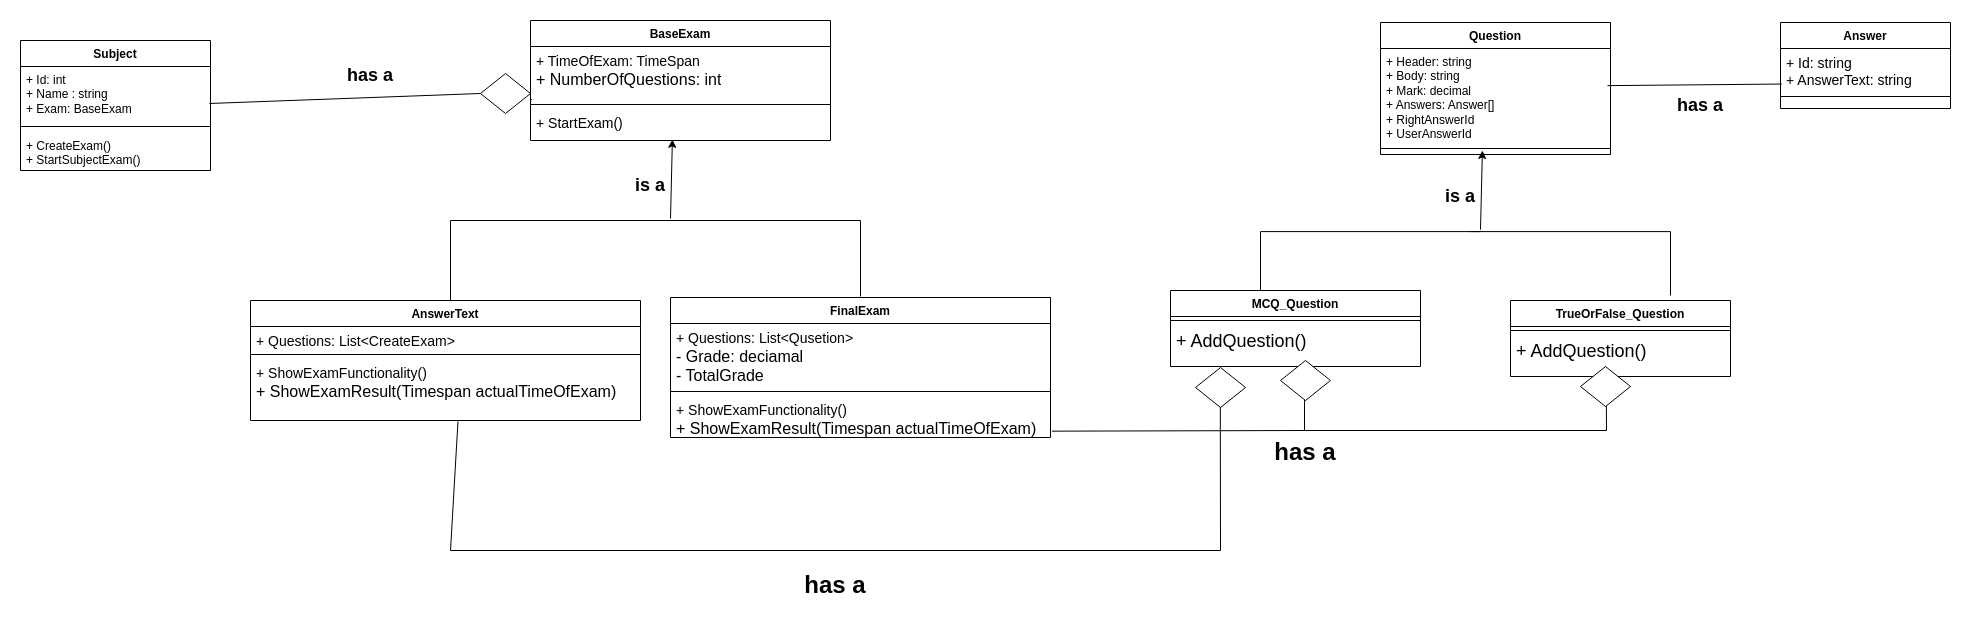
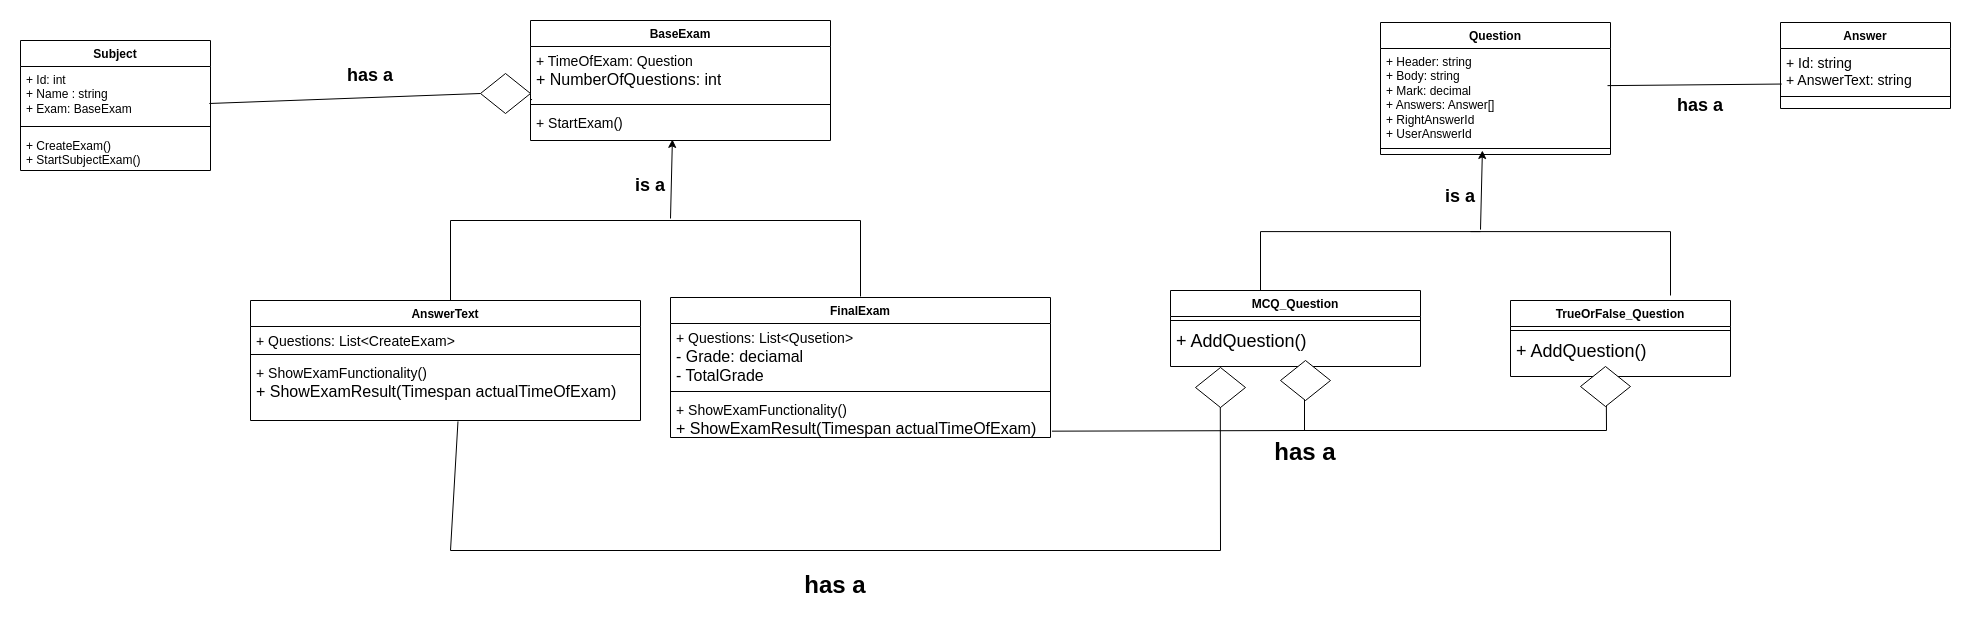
  <mxCell id="0" />
  <mxCell id="1" parent="0" />
  <mxCell id="2" value="BaseExam" style="swimlane;fontStyle=1;align=center;verticalAlign=top;childLayout=stackLayout;horizontal=1;startSize=26;horizontalStack=0;resizeParent=1;resizeParentMax=0;resizeLast=0;collapsible=1;marginBottom=0;whiteSpace=wrap;html=1;" vertex="1" parent="1"><mxGeometry x="530" y="20" width="300" height="120" as="geometry" /></mxCell>
- <mxCell id="3" value="&lt;font style=&quot;font-size: 14px;&quot;&gt;+ TimeOfExam: TimeSpan&lt;/font&gt;&lt;div&gt;&lt;font size=&quot;3&quot;&gt;+ NumberOfQuestions: int&lt;/font&gt;&lt;/div&gt;&lt;div&gt;&lt;br&gt;&lt;/div&gt;" style="text;strokeColor=none;fillColor=none;align=left;verticalAlign=top;spacingLeft=4;spacingRight=4;overflow=hidden;rotatable=0;points=[[0,0.5],[1,0.5]];portConstraint=eastwest;whiteSpace=wrap;html=1;" vertex="1" parent="2"><mxGeometry y="26" width="300" height="54" as="geometry" /></mxCell>
+ <mxCell id="3" value="&lt;font style=&quot;font-size: 14px;&quot;&gt;+ TimeOfExam: Question&lt;/font&gt;&lt;div&gt;&lt;font size=&quot;3&quot;&gt;+ NumberOfQuestions: int&lt;/font&gt;&lt;/div&gt;&lt;div&gt;&lt;br&gt;&lt;/div&gt;" style="text;strokeColor=none;fillColor=none;align=left;verticalAlign=top;spacingLeft=4;spacingRight=4;overflow=hidden;rotatable=0;points=[[0,0.5],[1,0.5]];portConstraint=eastwest;whiteSpace=wrap;html=1;" vertex="1" parent="2"><mxGeometry y="26" width="300" height="54" as="geometry" /></mxCell>
  <mxCell id="4" value="" style="line;strokeWidth=1;fillColor=none;align=left;verticalAlign=middle;spacingTop=-1;spacingLeft=3;spacingRight=3;rotatable=0;labelPosition=right;points=[];portConstraint=eastwest;strokeColor=inherit;" vertex="1" parent="2"><mxGeometry y="80" width="300" height="8" as="geometry" /></mxCell>
  <mxCell id="5" value="&lt;font style=&quot;font-size: 14px;&quot;&gt;+&amp;nbsp;&lt;span style=&quot;background-color: transparent; color: light-dark(rgb(0, 0, 0), rgb(255, 255, 255));&quot;&gt;StartExam()&lt;/span&gt;&lt;span style=&quot;background-color: transparent; color: light-dark(rgb(0, 0, 0), rgb(255, 255, 255));&quot;&gt;&amp;nbsp;&lt;/span&gt;&lt;/font&gt;" style="text;strokeColor=none;fillColor=none;align=left;verticalAlign=top;spacingLeft=4;spacingRight=4;overflow=hidden;rotatable=0;points=[[0,0.5],[1,0.5]];portConstraint=eastwest;whiteSpace=wrap;html=1;" vertex="1" parent="2"><mxGeometry y="88" width="300" height="32" as="geometry" /></mxCell>
  <mxCell id="6" value="Question" style="swimlane;fontStyle=1;align=center;verticalAlign=top;childLayout=stackLayout;horizontal=1;startSize=26;horizontalStack=0;resizeParent=1;resizeParentMax=0;resizeLast=0;collapsible=1;marginBottom=0;whiteSpace=wrap;html=1;" vertex="1" parent="1"><mxGeometry x="1380" y="22" width="230" height="132" as="geometry" /></mxCell>
  <mxCell id="7" value="+ Header: string&lt;div&gt;+ Body: string&lt;/div&gt;&lt;div&gt;+ Mark: decimal&lt;/div&gt;&lt;div&gt;+ Answers: Answer[]&lt;/div&gt;&lt;div&gt;+ RightAnswerId&lt;/div&gt;&lt;div&gt;+&amp;nbsp;UserAnswerId&lt;br&gt;&lt;div&gt;&lt;br&gt;&lt;/div&gt;&lt;/div&gt;" style="text;strokeColor=none;fillColor=none;align=left;verticalAlign=top;spacingLeft=4;spacingRight=4;overflow=hidden;rotatable=0;points=[[0,0.5],[1,0.5]];portConstraint=eastwest;whiteSpace=wrap;html=1;" vertex="1" parent="6"><mxGeometry y="26" width="230" height="94" as="geometry" /></mxCell>
  <mxCell id="8" value="" style="line;strokeWidth=1;fillColor=none;align=left;verticalAlign=middle;spacingTop=-1;spacingLeft=3;spacingRight=3;rotatable=0;labelPosition=right;points=[];portConstraint=eastwest;strokeColor=inherit;" vertex="1" parent="6"><mxGeometry y="120" width="230" height="12" as="geometry" /></mxCell>
  <mxCell id="9" value="AnswerText" style="swimlane;fontStyle=1;align=center;verticalAlign=top;childLayout=stackLayout;horizontal=1;startSize=26;horizontalStack=0;resizeParent=1;resizeParentMax=0;resizeLast=0;collapsible=1;marginBottom=0;whiteSpace=wrap;html=1;" vertex="1" parent="1"><mxGeometry x="250" y="300" width="390" height="120" as="geometry" /></mxCell>
  <mxCell id="10" value="&lt;div style=&quot;forced-color-adjust: none; box-shadow: none !important;&quot;&gt;&lt;div&gt;&lt;font style=&quot;font-size: 14px;&quot;&gt;+ Questions: List&amp;lt;CreateExam&amp;gt;&lt;/font&gt;&lt;/div&gt;&lt;div&gt;&lt;br&gt;&lt;/div&gt;&lt;/div&gt;" style="text;strokeColor=none;fillColor=none;align=left;verticalAlign=top;spacingLeft=4;spacingRight=4;overflow=hidden;rotatable=0;points=[[0,0.5],[1,0.5]];portConstraint=eastwest;whiteSpace=wrap;html=1;" vertex="1" parent="9"><mxGeometry y="26" width="390" height="24" as="geometry" /></mxCell>
  <mxCell id="11" value="" style="line;strokeWidth=1;fillColor=none;align=left;verticalAlign=middle;spacingTop=-1;spacingLeft=3;spacingRight=3;rotatable=0;labelPosition=right;points=[];portConstraint=eastwest;strokeColor=inherit;" vertex="1" parent="9"><mxGeometry y="50" width="390" height="8" as="geometry" /></mxCell>
  <mxCell id="12" value="&lt;font style=&quot;font-size: 14px;&quot;&gt;+ ShowExamFunctionality()&lt;/font&gt;&lt;div&gt;&lt;span style=&quot;background-color: transparent; color: light-dark(rgb(0, 0, 0), rgb(255, 255, 255));&quot;&gt;&lt;font size=&quot;3&quot;&gt;+ ShowExamResult(Timespan actualTimeOfExam)&lt;/font&gt;&lt;/span&gt;&lt;/div&gt;&lt;div&gt;&lt;font size=&quot;3&quot;&gt;&amp;nbsp;&lt;/font&gt;&lt;/div&gt;" style="text;strokeColor=none;fillColor=none;align=left;verticalAlign=top;spacingLeft=4;spacingRight=4;overflow=hidden;rotatable=0;points=[[0,0.5],[1,0.5]];portConstraint=eastwest;whiteSpace=wrap;html=1;" vertex="1" parent="9"><mxGeometry y="58" width="390" height="62" as="geometry" /></mxCell>
  <mxCell id="13" value="FinalExam" style="swimlane;fontStyle=1;align=center;verticalAlign=top;childLayout=stackLayout;horizontal=1;startSize=26;horizontalStack=0;resizeParent=1;resizeParentMax=0;resizeLast=0;collapsible=1;marginBottom=0;whiteSpace=wrap;html=1;" vertex="1" parent="1"><mxGeometry x="670" y="297" width="380" height="140" as="geometry" /></mxCell>
  <mxCell id="14" value="&lt;div&gt;&lt;div&gt;&lt;font style=&quot;font-size: 14px;&quot;&gt;+ Questions: List&amp;lt;Qusetion&amp;gt;&lt;/font&gt;&lt;/div&gt;&lt;/div&gt;&lt;div&gt;&lt;font size=&quot;3&quot;&gt;- Grade: deciamal&lt;/font&gt;&lt;/div&gt;&lt;div&gt;&lt;font size=&quot;3&quot;&gt;- TotalGrade&lt;/font&gt;&lt;/div&gt;" style="text;strokeColor=none;fillColor=none;align=left;verticalAlign=top;spacingLeft=4;spacingRight=4;overflow=hidden;rotatable=0;points=[[0,0.5],[1,0.5]];portConstraint=eastwest;whiteSpace=wrap;html=1;" vertex="1" parent="13"><mxGeometry y="26" width="380" height="64" as="geometry" /></mxCell>
  <mxCell id="15" value="" style="line;strokeWidth=1;fillColor=none;align=left;verticalAlign=middle;spacingTop=-1;spacingLeft=3;spacingRight=3;rotatable=0;labelPosition=right;points=[];portConstraint=eastwest;strokeColor=inherit;" vertex="1" parent="13"><mxGeometry y="90" width="380" height="8" as="geometry" /></mxCell>
  <mxCell id="16" value="&lt;font style=&quot;font-size: 14px;&quot;&gt;+ ShowExamFunctionality()&lt;/font&gt;&lt;div&gt;&lt;span style=&quot;background-color: transparent; color: light-dark(rgb(0, 0, 0), rgb(255, 255, 255));&quot;&gt;&lt;font size=&quot;3&quot;&gt;+ ShowExamResult(Timespan actualTimeOfExam)&lt;/font&gt;&lt;/span&gt;&lt;/div&gt;&lt;div&gt;&lt;font size=&quot;3&quot;&gt;&amp;nbsp;&lt;/font&gt;&lt;/div&gt;" style="text;strokeColor=none;fillColor=none;align=left;verticalAlign=top;spacingLeft=4;spacingRight=4;overflow=hidden;rotatable=0;points=[[0,0.5],[1,0.5]];portConstraint=eastwest;whiteSpace=wrap;html=1;" vertex="1" parent="13"><mxGeometry y="98" width="380" height="42" as="geometry" /></mxCell>
  <mxCell id="17" value="" style="endArrow=none;html=1;rounded=0;" edge="1" parent="1"><mxGeometry width="50" height="50" relative="1" as="geometry"><mxPoint x="450" y="300" as="sourcePoint" /><mxPoint x="670" y="220" as="targetPoint" /><Array as="points"><mxPoint x="450" y="220" /></Array></mxGeometry></mxCell>
  <mxCell id="18" value="" style="endArrow=none;html=1;rounded=0;" edge="1" parent="1"><mxGeometry width="50" height="50" relative="1" as="geometry"><mxPoint x="860" y="296" as="sourcePoint" /><mxPoint x="660" y="220" as="targetPoint" /><Array as="points"><mxPoint x="860" y="220" /></Array></mxGeometry></mxCell>
  <mxCell id="19" value="" style="endArrow=classic;html=1;rounded=0;entryX=0.473;entryY=1.028;entryDx=0;entryDy=0;entryPerimeter=0;" edge="1" parent="1"><mxGeometry width="50" height="50" relative="1" as="geometry"><mxPoint x="670" y="218" as="sourcePoint" /><mxPoint x="671.9" y="138.896" as="targetPoint" /></mxGeometry></mxCell>
  <mxCell id="20" value="Subject" style="swimlane;fontStyle=1;align=center;verticalAlign=top;childLayout=stackLayout;horizontal=1;startSize=26;horizontalStack=0;resizeParent=1;resizeParentMax=0;resizeLast=0;collapsible=1;marginBottom=0;whiteSpace=wrap;html=1;" vertex="1" parent="1"><mxGeometry x="20" y="40" width="190" height="130" as="geometry"><mxRectangle x="80" y="260" width="90" height="30" as="alternateBounds" /></mxGeometry></mxCell>
  <mxCell id="21" value="+ Id: int&lt;div&gt;+ Name : string&lt;/div&gt;&lt;div&gt;+ Exam: BaseExam&lt;/div&gt;&lt;div&gt;&lt;br&gt;&lt;/div&gt;" style="text;strokeColor=none;fillColor=none;align=left;verticalAlign=top;spacingLeft=4;spacingRight=4;overflow=hidden;rotatable=0;points=[[0,0.5],[1,0.5]];portConstraint=eastwest;whiteSpace=wrap;html=1;" vertex="1" parent="20"><mxGeometry y="26" width="190" height="54" as="geometry" /></mxCell>
  <mxCell id="22" value="" style="line;strokeWidth=1;fillColor=none;align=left;verticalAlign=middle;spacingTop=-1;spacingLeft=3;spacingRight=3;rotatable=0;labelPosition=right;points=[];portConstraint=eastwest;strokeColor=inherit;" vertex="1" parent="20"><mxGeometry y="80" width="190" height="12" as="geometry" /></mxCell>
  <mxCell id="23" value="+ CreateExam()&lt;div&gt;+ StartSubjectExam()&lt;/div&gt;" style="text;strokeColor=none;fillColor=none;align=left;verticalAlign=top;spacingLeft=4;spacingRight=4;overflow=hidden;rotatable=0;points=[[0,0.5],[1,0.5]];portConstraint=eastwest;whiteSpace=wrap;html=1;" vertex="1" parent="20"><mxGeometry y="92" width="190" height="38" as="geometry" /></mxCell>
  <mxCell id="24" value="&lt;b&gt;&lt;font style=&quot;font-size: 18px;&quot;&gt;is a&lt;/font&gt;&lt;/b&gt;" style="text;html=1;align=center;verticalAlign=middle;whiteSpace=wrap;rounded=0;" vertex="1" parent="1"><mxGeometry x="620" y="170" width="60" height="30" as="geometry" /></mxCell>
  <mxCell id="25" value="" style="endArrow=none;html=1;rounded=0;exitX=0.994;exitY=0.685;exitDx=0;exitDy=0;exitPerimeter=0;entryX=0.005;entryY=0.973;entryDx=0;entryDy=0;entryPerimeter=0;" edge="1" parent="1" source="43" target="3"><mxGeometry width="50" height="50" relative="1" as="geometry"><mxPoint x="330" y="330" as="sourcePoint" /><mxPoint x="380" y="280" as="targetPoint" /></mxGeometry></mxCell>
  <mxCell id="26" value="&lt;b&gt;&lt;font style=&quot;font-size: 18px;&quot;&gt;has a&lt;/font&gt;&lt;/b&gt;" style="text;html=1;align=center;verticalAlign=middle;whiteSpace=wrap;rounded=0;" vertex="1" parent="1"><mxGeometry x="340" y="60" width="60" height="30" as="geometry" /></mxCell>
  <mxCell id="27" value="MCQ_Question" style="swimlane;fontStyle=1;align=center;verticalAlign=top;childLayout=stackLayout;horizontal=1;startSize=26;horizontalStack=0;resizeParent=1;resizeParentMax=0;resizeLast=0;collapsible=1;marginBottom=0;whiteSpace=wrap;html=1;" vertex="1" parent="1"><mxGeometry x="1170" y="290" width="250" height="76" as="geometry" /></mxCell>
  <mxCell id="28" value="" style="line;strokeWidth=1;fillColor=none;align=left;verticalAlign=middle;spacingTop=-1;spacingLeft=3;spacingRight=3;rotatable=0;labelPosition=right;points=[];portConstraint=eastwest;strokeColor=inherit;" vertex="1" parent="27"><mxGeometry y="26" width="250" height="8" as="geometry" /></mxCell>
  <mxCell id="29" value="&lt;font style=&quot;font-size: 18px;&quot;&gt;+ AddQuestion()&lt;/font&gt;" style="text;strokeColor=none;fillColor=none;align=left;verticalAlign=top;spacingLeft=4;spacingRight=4;overflow=hidden;rotatable=0;points=[[0,0.5],[1,0.5]];portConstraint=eastwest;whiteSpace=wrap;html=1;" vertex="1" parent="27"><mxGeometry y="34" width="250" height="42" as="geometry" /></mxCell>
  <mxCell id="30" value="TrueOrFalse_Question" style="swimlane;fontStyle=1;align=center;verticalAlign=top;childLayout=stackLayout;horizontal=1;startSize=26;horizontalStack=0;resizeParent=1;resizeParentMax=0;resizeLast=0;collapsible=1;marginBottom=0;whiteSpace=wrap;html=1;" vertex="1" parent="1"><mxGeometry x="1510" y="300" width="220" height="76" as="geometry" /></mxCell>
  <mxCell id="31" value="" style="line;strokeWidth=1;fillColor=none;align=left;verticalAlign=middle;spacingTop=-1;spacingLeft=3;spacingRight=3;rotatable=0;labelPosition=right;points=[];portConstraint=eastwest;strokeColor=inherit;" vertex="1" parent="30"><mxGeometry y="26" width="220" height="8" as="geometry" /></mxCell>
  <mxCell id="32" value="&lt;font style=&quot;font-size: 18px;&quot;&gt;+ AddQuestion()&lt;/font&gt;" style="text;strokeColor=none;fillColor=none;align=left;verticalAlign=top;spacingLeft=4;spacingRight=4;overflow=hidden;rotatable=0;points=[[0,0.5],[1,0.5]];portConstraint=eastwest;whiteSpace=wrap;html=1;" vertex="1" parent="30"><mxGeometry y="34" width="220" height="42" as="geometry" /></mxCell>
  <mxCell id="33" value="" style="endArrow=none;html=1;rounded=0;" edge="1" parent="1"><mxGeometry width="50" height="50" relative="1" as="geometry"><mxPoint x="1260" y="290" as="sourcePoint" /><mxPoint x="1480" y="231.104" as="targetPoint" /><Array as="points"><mxPoint x="1260" y="231.104" /></Array></mxGeometry></mxCell>
  <mxCell id="34" value="" style="endArrow=none;html=1;rounded=0;" edge="1" parent="1"><mxGeometry width="50" height="50" relative="1" as="geometry"><mxPoint x="1670" y="295" as="sourcePoint" /><mxPoint x="1470" y="231.104" as="targetPoint" /><Array as="points"><mxPoint x="1670" y="231.104" /></Array></mxGeometry></mxCell>
  <mxCell id="35" value="" style="endArrow=classic;html=1;rounded=0;entryX=0.473;entryY=1.028;entryDx=0;entryDy=0;entryPerimeter=0;" edge="1" parent="1"><mxGeometry width="50" height="50" relative="1" as="geometry"><mxPoint x="1480" y="229.104" as="sourcePoint" /><mxPoint x="1481.9" y="150" as="targetPoint" /></mxGeometry></mxCell>
  <mxCell id="36" value="&lt;b&gt;&lt;font style=&quot;font-size: 18px;&quot;&gt;is a&lt;/font&gt;&lt;/b&gt;" style="text;html=1;align=center;verticalAlign=middle;whiteSpace=wrap;rounded=0;" vertex="1" parent="1"><mxGeometry x="1430" y="181.104" width="60" height="30" as="geometry" /></mxCell>
  <mxCell id="37" value="" style="endArrow=none;html=1;rounded=0;exitX=1.009;exitY=0.849;exitDx=0;exitDy=0;exitPerimeter=0;" edge="1" parent="1"><mxGeometry width="50" height="50" relative="1" as="geometry"><mxPoint x="1051.42" y="430.658" as="sourcePoint" /><mxPoint x="1304" y="366" as="targetPoint" /><Array as="points"><mxPoint x="1304" y="430" /></Array></mxGeometry></mxCell>
  <mxCell id="38" value="&lt;b&gt;&lt;font style=&quot;font-size: 24px;&quot;&gt;has a&lt;/font&gt;&lt;/b&gt;" style="text;html=1;align=center;verticalAlign=middle;whiteSpace=wrap;rounded=0;" vertex="1" parent="1"><mxGeometry x="1180" y="437" width="250" height="30" as="geometry" /></mxCell>
  <mxCell id="39" value="" style="endArrow=none;html=1;rounded=0;entryX=0.435;entryY=0.913;entryDx=0;entryDy=0;entryPerimeter=0;" edge="1" parent="1" target="32"><mxGeometry width="50" height="50" relative="1" as="geometry"><mxPoint x="1300" y="430" as="sourcePoint" /><mxPoint x="1620" y="380" as="targetPoint" /><Array as="points"><mxPoint x="1606" y="430" /></Array></mxGeometry></mxCell>
  <mxCell id="40" value="" style="rhombus;whiteSpace=wrap;html=1;" vertex="1" parent="1"><mxGeometry x="1280" y="360" width="50" height="40" as="geometry" /></mxCell>
  <mxCell id="41" value="" style="rhombus;whiteSpace=wrap;html=1;" vertex="1" parent="1"><mxGeometry x="1580" y="366" width="50" height="40" as="geometry" /></mxCell>
  <mxCell id="42" value="" style="endArrow=none;html=1;rounded=0;exitX=0.994;exitY=0.685;exitDx=0;exitDy=0;exitPerimeter=0;entryX=0;entryY=0.5;entryDx=0;entryDy=0;" edge="1" parent="1" source="21" target="43"><mxGeometry width="50" height="50" relative="1" as="geometry"><mxPoint x="209" y="103" as="sourcePoint" /><mxPoint x="532" y="99" as="targetPoint" /></mxGeometry></mxCell>
  <mxCell id="43" value="" style="rhombus;whiteSpace=wrap;html=1;" vertex="1" parent="1"><mxGeometry x="480" y="73" width="50" height="40" as="geometry" /></mxCell>
  <mxCell id="44" value="" style="endArrow=none;html=1;rounded=0;exitX=0.532;exitY=1.014;exitDx=0;exitDy=0;exitPerimeter=0;entryX=0.199;entryY=1.116;entryDx=0;entryDy=0;entryPerimeter=0;" edge="1" parent="1" source="12" target="29"><mxGeometry width="50" height="50" relative="1" as="geometry"><mxPoint x="830" y="540" as="sourcePoint" /><mxPoint x="1220" y="540" as="targetPoint" /><Array as="points"><mxPoint x="450" y="550" /><mxPoint x="1220" y="550" /></Array></mxGeometry></mxCell>
  <mxCell id="45" value="&lt;b&gt;&lt;font style=&quot;font-size: 24px;&quot;&gt;has a&lt;/font&gt;&lt;/b&gt;" style="text;html=1;align=center;verticalAlign=middle;whiteSpace=wrap;rounded=0;" vertex="1" parent="1"><mxGeometry x="710" y="570" width="250" height="30" as="geometry" /></mxCell>
  <mxCell id="46" value="" style="rhombus;whiteSpace=wrap;html=1;" vertex="1" parent="1"><mxGeometry x="1195" y="367" width="50" height="40" as="geometry" /></mxCell>
  <mxCell id="47" value="Answer" style="swimlane;fontStyle=1;align=center;verticalAlign=top;childLayout=stackLayout;horizontal=1;startSize=26;horizontalStack=0;resizeParent=1;resizeParentMax=0;resizeLast=0;collapsible=1;marginBottom=0;whiteSpace=wrap;html=1;" vertex="1" parent="1"><mxGeometry x="1780" y="22" width="170" height="86" as="geometry" /></mxCell>
  <mxCell id="48" value="&lt;div style=&quot;forced-color-adjust: none; box-shadow: none !important;&quot;&gt;&lt;div&gt;&lt;span style=&quot;font-size: 14px;&quot;&gt;+ Id: string&lt;/span&gt;&lt;/div&gt;&lt;div&gt;&lt;span style=&quot;font-size: 14px;&quot;&gt;+ AnswerText: string&lt;/span&gt;&lt;/div&gt;&lt;/div&gt;" style="text;strokeColor=none;fillColor=none;align=left;verticalAlign=top;spacingLeft=4;spacingRight=4;overflow=hidden;rotatable=0;points=[[0,0.5],[1,0.5]];portConstraint=eastwest;whiteSpace=wrap;html=1;" vertex="1" parent="47"><mxGeometry y="26" width="170" height="44" as="geometry" /></mxCell>
  <mxCell id="49" value="" style="line;strokeWidth=1;fillColor=none;align=left;verticalAlign=middle;spacingTop=-1;spacingLeft=3;spacingRight=3;rotatable=0;labelPosition=right;points=[];portConstraint=eastwest;strokeColor=inherit;" vertex="1" parent="47"><mxGeometry y="70" width="170" height="8" as="geometry" /></mxCell>
  <mxCell id="50" value="&lt;br&gt;&lt;div&gt;&lt;span style=&quot;font-size: medium; background-color: transparent; color: light-dark(rgb(0, 0, 0), rgb(255, 255, 255));&quot;&gt;&amp;nbsp;&lt;/span&gt;&lt;/div&gt;" style="text;strokeColor=none;fillColor=none;align=left;verticalAlign=top;spacingLeft=4;spacingRight=4;overflow=hidden;rotatable=0;points=[[0,0.5],[1,0.5]];portConstraint=eastwest;whiteSpace=wrap;html=1;" vertex="1" parent="47"><mxGeometry y="78" width="170" height="8" as="geometry" /></mxCell>
  <mxCell id="51" value="" style="endArrow=none;html=1;rounded=0;entryX=0.987;entryY=0.395;entryDx=0;entryDy=0;entryPerimeter=0;exitX=0.007;exitY=0.808;exitDx=0;exitDy=0;exitPerimeter=0;" edge="1" parent="1" source="48" target="7"><mxGeometry width="50" height="50" relative="1" as="geometry"><mxPoint x="1776" y="89" as="sourcePoint" /><mxPoint x="1870" y="240" as="targetPoint" /></mxGeometry></mxCell>
  <mxCell id="52" value="&lt;b&gt;&lt;font style=&quot;font-size: 18px;&quot;&gt;has a&lt;/font&gt;&lt;/b&gt;" style="text;html=1;align=center;verticalAlign=middle;whiteSpace=wrap;rounded=0;" vertex="1" parent="1"><mxGeometry x="1650" y="90" width="100" height="30" as="geometry" /></mxCell>
